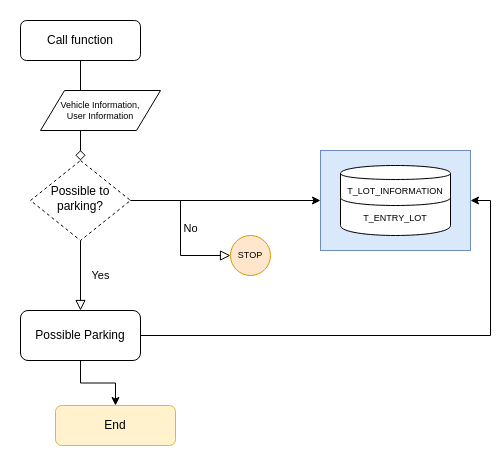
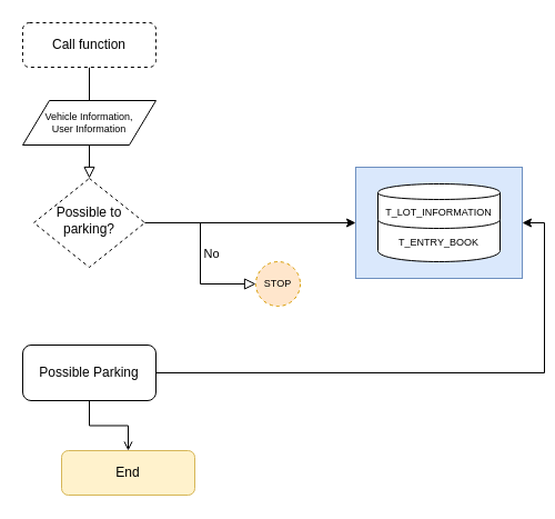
  <mxCell id="0" />
  <mxCell id="1" parent="0" />
  <mxCell id="2" value="" style="rounded=0;whiteSpace=wrap;html=1;fontSize=9;fillColor=#dae8fc;strokeColor=#6c8ebf;" vertex="1" parent="1"><mxGeometry x="320" y="150" width="150" height="100" as="geometry" /></mxCell>
- <mxCell id="3" value="" style="rounded=0;html=1;jettySize=auto;orthogonalLoop=1;fontSize=11;endArrow=diamond;endFill=0;endSize=8;strokeWidth=1;shadow=0;labelBackgroundColor=none;edgeStyle=orthogonalEdgeStyle;" parent="1" source="4" target="8" edge="1"><mxGeometry relative="1" as="geometry" /></mxCell>
- <mxCell id="4" value="Call function" style="rounded=1;whiteSpace=wrap;html=1;fontSize=12;glass=0;strokeWidth=1;shadow=0;" parent="1" vertex="1"><mxGeometry x="20" y="20" width="120" height="40" as="geometry" /></mxCell>
- <mxCell id="5" value="Yes" style="rounded=0;html=1;jettySize=auto;orthogonalLoop=1;fontSize=11;endArrow=block;endFill=0;endSize=8;strokeWidth=1;shadow=0;labelBackgroundColor=none;edgeStyle=orthogonalEdgeStyle;entryX=0.5;entryY=0;entryDx=0;entryDy=0;" parent="1" source="8" target="16" edge="1"><mxGeometry y="20" relative="1" as="geometry"><mxPoint as="offset" /><mxPoint x="80" y="280" as="targetPoint" /></mxGeometry></mxCell>
+ <mxCell id="3" value="" style="rounded=0;html=1;jettySize=auto;orthogonalLoop=1;fontSize=11;endArrow=block;endFill=0;endSize=8;strokeWidth=1;shadow=0;labelBackgroundColor=none;edgeStyle=orthogonalEdgeStyle;" parent="1" source="4" target="8" edge="1"><mxGeometry relative="1" as="geometry" /></mxCell>
+ <mxCell id="4" value="Call function" style="rounded=1;whiteSpace=wrap;html=1;fontSize=12;glass=0;strokeWidth=1;shadow=0;dashed=1;" parent="1" vertex="1"><mxGeometry x="20" y="20" width="120" height="40" as="geometry" /></mxCell>
  <mxCell id="6" value="No" style="edgeStyle=orthogonalEdgeStyle;rounded=0;html=1;jettySize=auto;orthogonalLoop=1;fontSize=11;endArrow=block;endFill=0;endSize=8;strokeWidth=1;shadow=0;labelBackgroundColor=none;entryX=0;entryY=0.5;entryDx=0;entryDy=0;" parent="1" source="8" target="13" edge="1"><mxGeometry y="10" relative="1" as="geometry"><mxPoint as="offset" /><mxPoint x="180" y="250" as="targetPoint" /></mxGeometry></mxCell>
  <mxCell id="7" style="edgeStyle=orthogonalEdgeStyle;rounded=0;orthogonalLoop=1;jettySize=auto;html=1;exitX=1;exitY=0.5;exitDx=0;exitDy=0;entryX=0;entryY=0.5;entryDx=0;entryDy=0;fontSize=9;" edge="1" parent="1" source="8" target="2"><mxGeometry relative="1" as="geometry" /></mxCell>
  <mxCell id="8" value="Possible to parking?" style="rhombus;whiteSpace=wrap;html=1;shadow=0;fontFamily=Helvetica;fontSize=12;align=center;strokeWidth=1;spacing=6;spacingTop=-4;dashed=1;" parent="1" vertex="1"><mxGeometry x="30" y="160" width="100" height="80" as="geometry" /></mxCell>
  <mxCell id="9" value="End" style="rounded=1;whiteSpace=wrap;html=1;fontSize=12;glass=0;strokeWidth=1;shadow=0;fillColor=#fff2cc;strokeColor=#d6b656;" parent="1" vertex="1"><mxGeometry x="55" y="405" width="120" height="40" as="geometry" /></mxCell>
- <mxCell id="10" value="T_ENTRY_LOT" style="shape=cylinder;whiteSpace=wrap;html=1;boundedLbl=1;backgroundOutline=1;fontSize=9;" vertex="1" parent="1"><mxGeometry x="340" y="185" width="110" height="50" as="geometry" /></mxCell>
+ <mxCell id="10" value="T_ENTRY_BOOK" style="shape=cylinder;whiteSpace=wrap;html=1;boundedLbl=1;backgroundOutline=1;fontSize=9;" vertex="1" parent="1"><mxGeometry x="340" y="185" width="110" height="50" as="geometry" /></mxCell>
  <mxCell id="11" value="T_LOT_INFORMATION" style="shape=cylinder;whiteSpace=wrap;html=1;boundedLbl=1;backgroundOutline=1;fontSize=9;" vertex="1" parent="1"><mxGeometry x="340" y="165" width="110" height="40" as="geometry" /></mxCell>
- <mxCell id="12" value="Vehicle Information,&lt;br&gt;User Information" style="shape=parallelogram;perimeter=parallelogramPerimeter;whiteSpace=wrap;html=1;fontSize=9;" vertex="1" parent="1"><mxGeometry x="40" y="90" width="120" height="40" as="geometry" /></mxCell>
- <mxCell id="13" value="STOP" style="ellipse;whiteSpace=wrap;html=1;aspect=fixed;fontSize=9;fillColor=#ffe6cc;strokeColor=#d79b00;" vertex="1" parent="1"><mxGeometry x="230" y="235" width="40" height="40" as="geometry" /></mxCell>
+ <mxCell id="12" value="Vehicle Information,&lt;br&gt;User Information" style="shape=parallelogram;perimeter=parallelogramPerimeter;whiteSpace=wrap;html=1;fontSize=9;" vertex="1" parent="1"><mxGeometry x="20" y="90" width="120" height="40" as="geometry" /></mxCell>
+ <mxCell id="13" value="STOP" style="ellipse;whiteSpace=wrap;html=1;aspect=fixed;fontSize=9;fillColor=#ffe6cc;strokeColor=#d79b00;dashed=1;" vertex="1" parent="1"><mxGeometry x="230" y="235" width="40" height="40" as="geometry" /></mxCell>
  <mxCell id="14" style="edgeStyle=orthogonalEdgeStyle;rounded=0;orthogonalLoop=1;jettySize=auto;html=1;exitX=1;exitY=0.5;exitDx=0;exitDy=0;entryX=1;entryY=0.5;entryDx=0;entryDy=0;fontSize=12;" edge="1" parent="1" source="16" target="2"><mxGeometry relative="1" as="geometry" /></mxCell>
- <mxCell id="15" style="edgeStyle=orthogonalEdgeStyle;rounded=0;orthogonalLoop=1;jettySize=auto;html=1;exitX=0.5;exitY=1;exitDx=0;exitDy=0;entryX=0.5;entryY=0;entryDx=0;entryDy=0;fontSize=12;" edge="1" parent="1" source="16" target="9"><mxGeometry relative="1" as="geometry" /></mxCell>
+ <mxCell id="15" style="edgeStyle=orthogonalEdgeStyle;rounded=0;orthogonalLoop=1;jettySize=auto;html=1;exitX=0.5;exitY=1;exitDx=0;exitDy=0;entryX=0.5;entryY=0;entryDx=0;entryDy=0;fontSize=12;endArrow=open;" edge="1" parent="1" source="16" target="9"><mxGeometry relative="1" as="geometry" /></mxCell>
  <mxCell id="16" value="Possible Parking" style="rounded=1;whiteSpace=wrap;html=1;fontSize=12;" vertex="1" parent="1"><mxGeometry x="20" y="310" width="120" height="50" as="geometry" /></mxCell>
